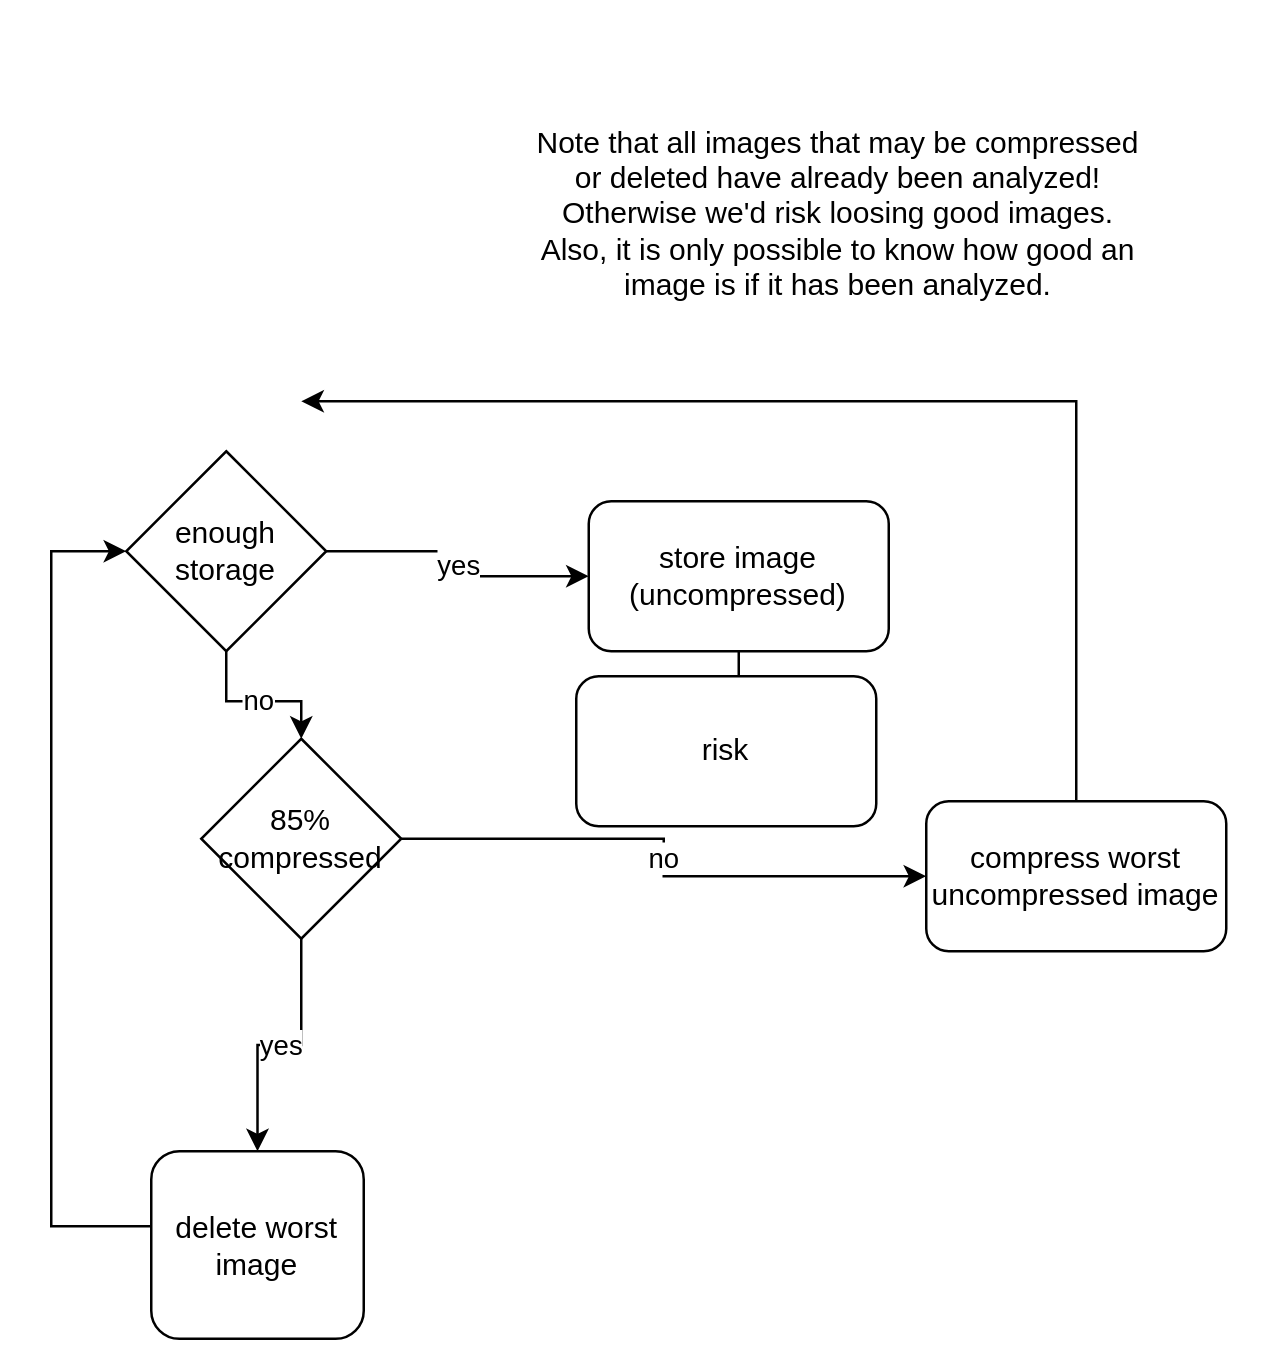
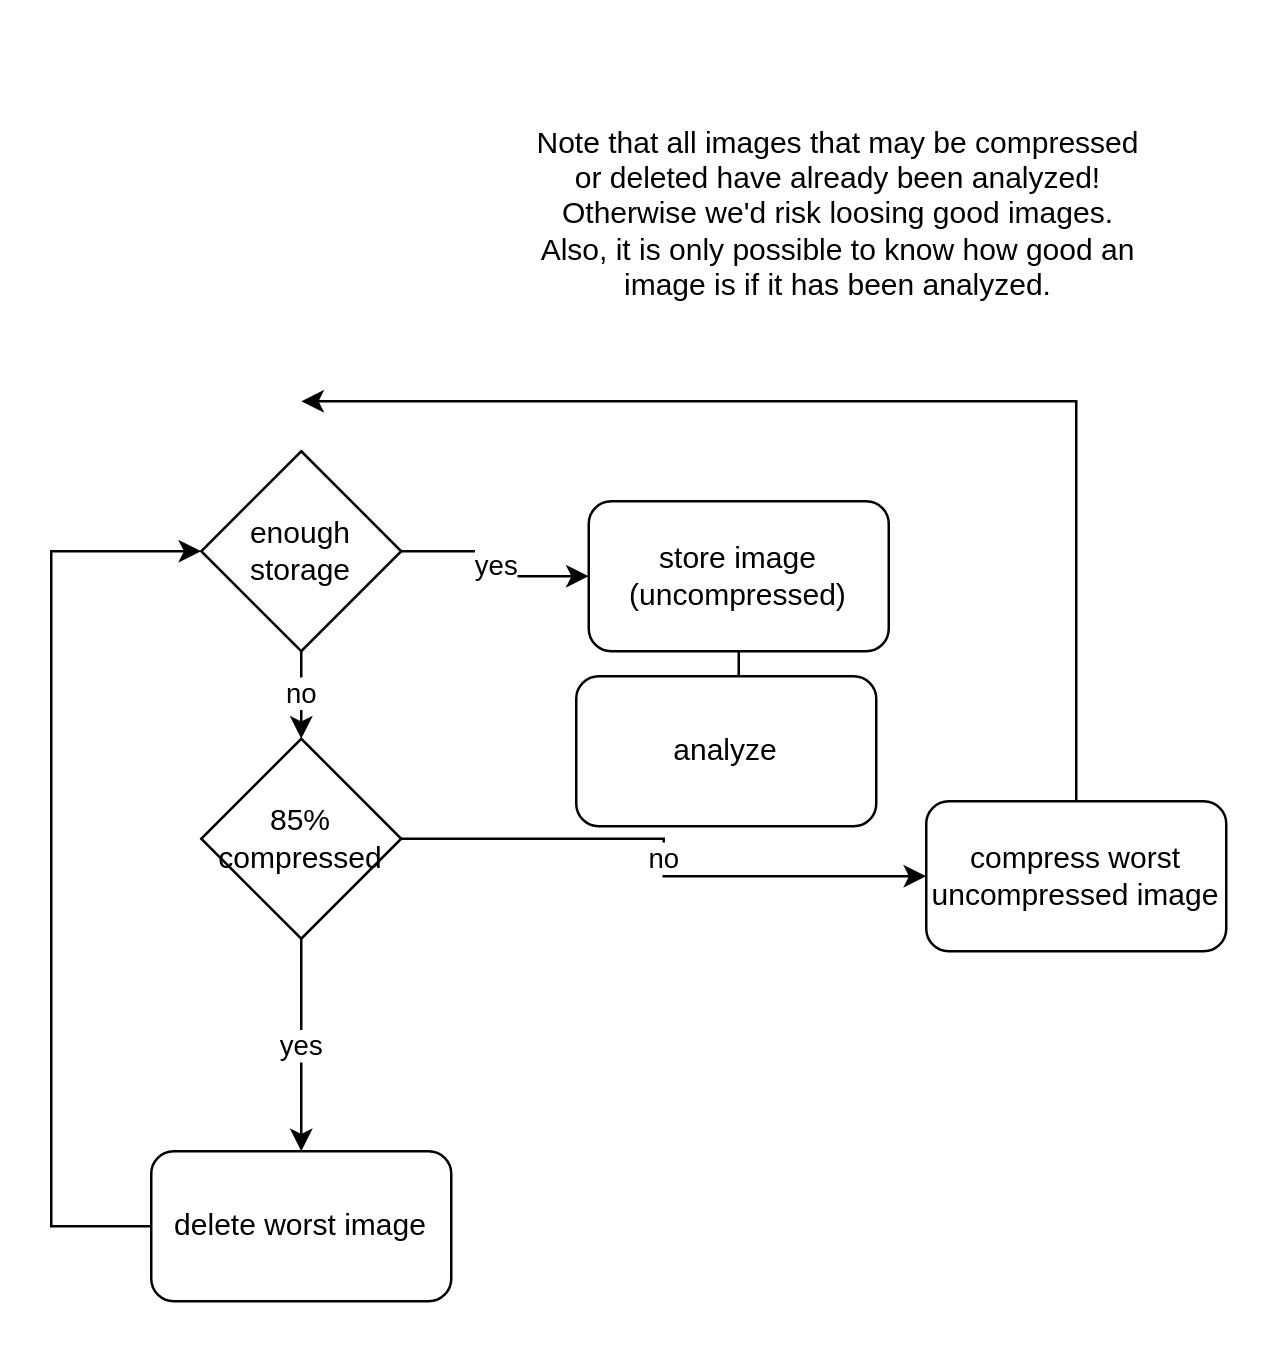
  <mxCell id="0" />
  <mxCell id="1" parent="0" />
  <mxCell id="2" value="yes" style="edgeStyle=orthogonalEdgeStyle;rounded=0;orthogonalLoop=1;jettySize=auto;html=1;exitX=1;exitY=0.5;exitDx=0;exitDy=0;" edge="1" parent="1" source="4" target="6"><mxGeometry relative="1" as="geometry"><mxPoint x="300" y="270" as="targetPoint" /></mxGeometry></mxCell>
  <mxCell id="3" value="no" style="edgeStyle=orthogonalEdgeStyle;rounded=0;orthogonalLoop=1;jettySize=auto;html=1;exitX=0.5;exitY=1;exitDx=0;exitDy=0;" edge="1" parent="1" source="4" target="9"><mxGeometry relative="1" as="geometry"><mxPoint x="140" y="370" as="targetPoint" /></mxGeometry></mxCell>
- <mxCell id="4" value="enough storage" style="rhombus;whiteSpace=wrap;html=1;" vertex="1" parent="1"><mxGeometry x="50" y="180" width="80" height="80" as="geometry" /></mxCell>
+ <mxCell id="4" value="enough storage" style="rhombus;whiteSpace=wrap;html=1;" vertex="1" parent="1"><mxGeometry x="80" y="180" width="80" height="80" as="geometry" /></mxCell>
  <mxCell id="5" style="edgeStyle=orthogonalEdgeStyle;rounded=0;orthogonalLoop=1;jettySize=auto;html=1;" edge="1" parent="1" source="6" target="14"><mxGeometry relative="1" as="geometry" /></mxCell>
  <mxCell id="6" value="store image (uncompressed)" style="rounded=1;whiteSpace=wrap;html=1;" vertex="1" parent="1"><mxGeometry x="235" y="200" width="120" height="60" as="geometry" /></mxCell>
  <mxCell id="7" value="yes" style="edgeStyle=orthogonalEdgeStyle;rounded=0;orthogonalLoop=1;jettySize=auto;html=1;" edge="1" parent="1" source="9" target="11"><mxGeometry relative="1" as="geometry"><mxPoint x="340" y="450" as="sourcePoint" /></mxGeometry></mxCell>
  <mxCell id="8" value="no" style="edgeStyle=orthogonalEdgeStyle;rounded=0;orthogonalLoop=1;jettySize=auto;html=1;exitX=1;exitY=0.5;exitDx=0;exitDy=0;" edge="1" parent="1" source="9" target="13"><mxGeometry relative="1" as="geometry"><mxPoint x="140" y="490" as="targetPoint" /></mxGeometry></mxCell>
  <mxCell id="9" value="85% compressed" style="rhombus;whiteSpace=wrap;html=1;" vertex="1" parent="1"><mxGeometry x="80" y="295" width="80" height="80" as="geometry" /></mxCell>
  <mxCell id="10" style="edgeStyle=orthogonalEdgeStyle;rounded=0;orthogonalLoop=1;jettySize=auto;html=1;" edge="1" parent="1" source="11" target="4"><mxGeometry relative="1" as="geometry"><Array as="points"><mxPoint x="20" y="490" /><mxPoint x="20" y="220" /></Array></mxGeometry></mxCell>
- <mxCell id="11" value="delete worst image" style="rounded=1;whiteSpace=wrap;html=1;" vertex="1" parent="1"><mxGeometry x="60" y="460" width="85" height="75" as="geometry" /></mxCell>
+ <mxCell id="11" value="delete worst image" style="rounded=1;whiteSpace=wrap;html=1;" vertex="1" parent="1"><mxGeometry x="60" y="460" width="120" height="60" as="geometry" /></mxCell>
  <mxCell id="12" style="edgeStyle=orthogonalEdgeStyle;rounded=0;orthogonalLoop=1;jettySize=auto;html=1;exitX=0.5;exitY=0;exitDx=0;exitDy=0;" edge="1" parent="1" source="13"><mxGeometry relative="1" as="geometry"><mxPoint x="120" y="160" as="targetPoint" /><Array as="points"><mxPoint x="430" y="160" /></Array></mxGeometry></mxCell>
  <mxCell id="13" value="&lt;span&gt;compress worst uncompressed image&lt;/span&gt;" style="rounded=1;whiteSpace=wrap;html=1;" vertex="1" parent="1"><mxGeometry x="370" y="320" width="120" height="60" as="geometry" /></mxCell>
- <mxCell id="14" value="risk" style="rounded=1;whiteSpace=wrap;html=1;" vertex="1" parent="1"><mxGeometry x="230" y="270" width="120" height="60" as="geometry" /></mxCell>
+ <mxCell id="14" value="analyze" style="rounded=1;whiteSpace=wrap;html=1;" vertex="1" parent="1"><mxGeometry x="230" y="270" width="120" height="60" as="geometry" /></mxCell>
  <mxCell id="15" value="Note that all images that may be compressed or deleted have already been analyzed!&lt;br&gt;Otherwise we'd risk loosing good images.&lt;br&gt;Also, it is only possible to know how good an image is if it has been analyzed." style="text;html=1;strokeColor=none;fillColor=none;align=center;verticalAlign=middle;whiteSpace=wrap;rounded=0;" vertex="1" parent="1"><mxGeometry x="210" y="20" width="250" height="130" as="geometry" /></mxCell>
